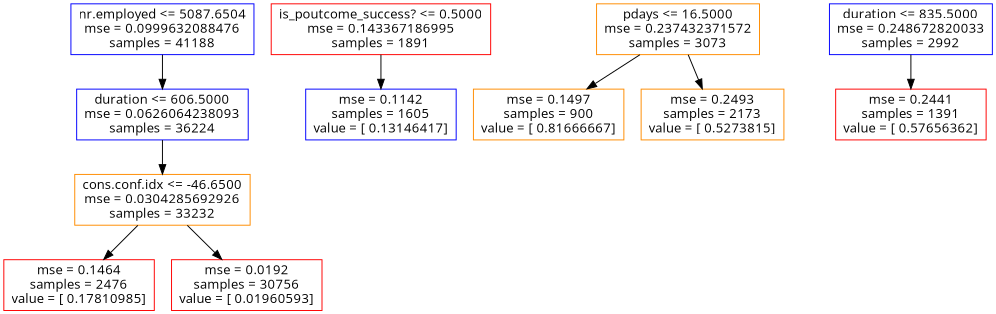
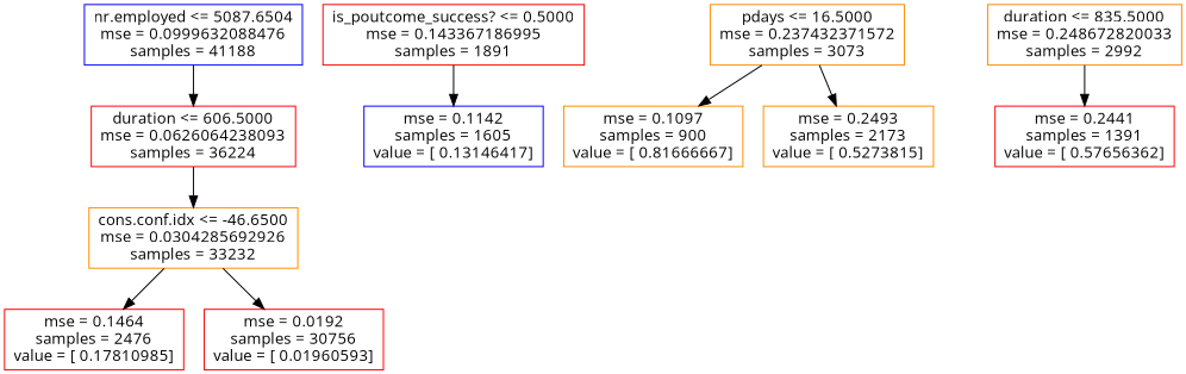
  digraph {
    fontname="Open Sans"
    node [color=red fontname="Open Sans" shape=box]
    edge [fontname="Open Sans"]
    n1 [color=blue label="nr.employed <= 5087.6504\nmse = 0.0999632088476\nsamples = 41188"]
-   n2 [color=blue label="duration <= 606.5000\nmse = 0.0626064238093\nsamples = 36224"]
+   n2 [label="duration <= 606.5000\nmse = 0.0626064238093\nsamples = 36224"]
    n3 [color=darkorange label="cons.conf.idx <= -46.6500\nmse = 0.0304285692926\nsamples = 33232"]
    n4 [label="is_poutcome_success? <= 0.5000\nmse = 0.143367186995\nsamples = 1891"]
    n5 [color=blue label="mse = 0.1142\nsamples = 1605\nvalue = [ 0.13146417]"]
    n6 [color=darkorange label="pdays <= 16.5000\nmse = 0.237432371572\nsamples = 3073"]
-   n7 [color=darkorange label="mse = 0.1497\nsamples = 900\nvalue = [ 0.81666667]"]
+   n7 [color=darkorange label="mse = 0.1097\nsamples = 900\nvalue = [ 0.81666667]"]
    n8 [color=darkorange label="mse = 0.2493\nsamples = 2173\nvalue = [ 0.5273815]"]
    n9 [label="mse = 0.1464\nsamples = 2476\nvalue = [ 0.17810985]"]
    n10 [label="mse = 0.0192\nsamples = 30756\nvalue = [ 0.01960593]"]
-   n11 [color=blue label="duration <= 835.5000\nmse = 0.248672820033\nsamples = 2992"]
+   n11 [color=darkorange label="duration <= 835.5000\nmse = 0.248672820033\nsamples = 2992"]
    n12 [label="mse = 0.2441\nsamples = 1391\nvalue = [ 0.57656362]"]
    n1 -> n2
    n2 -> n3
    n3 -> n9
    n3 -> n10
    n4 -> n5
    n6 -> n7
    n6 -> n8
    n11 -> n12
  }
